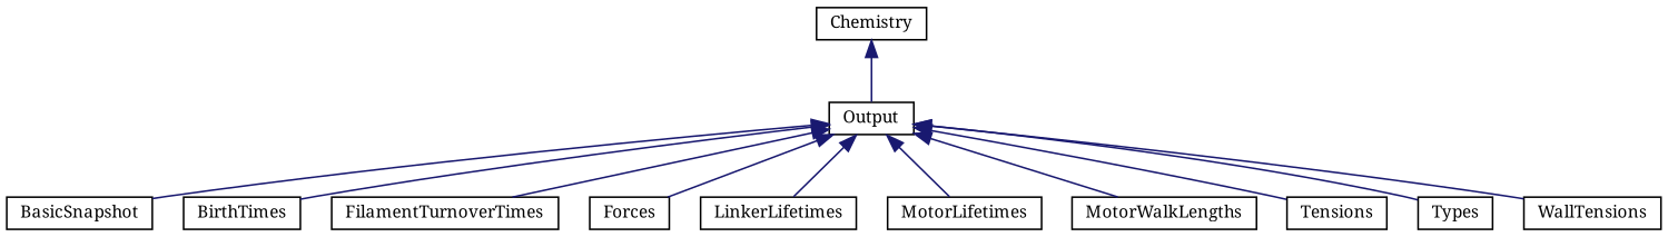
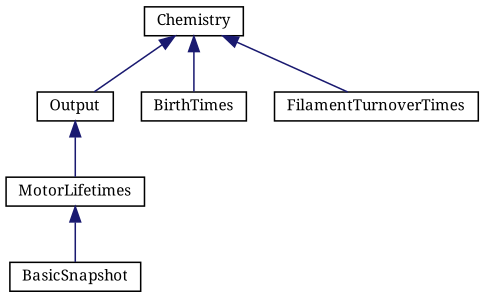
  digraph {
    fontname="Noto Serif"
    rankdir=TB
    node [color=black fillcolor=white fontname="Noto Serif" fontsize=10 shape=record style=filled]
    edge [color=midnightblue dir=back fontname="Noto Serif" fontsize=10 labelfontname=Helvetica labelfontsize=10 style=solid]
    n1 [height=0.2 label=Output width=0.4]
    n2 [height=0.2 label=BasicSnapshot width=0.4]
    n3 [height=0.2 label=BirthTimes width=0.4]
    n4 [height=0.2 label=FilamentTurnoverTimes width=0.4]
-   n5 [height=0.2 label=Forces width=0.4]
-   n6 [height=0.2 label=LinkerLifetimes width=0.4]
    n7 [height=0.2 label=MotorLifetimes width=0.4]
-   n8 [height=0.2 label=MotorWalkLengths width=0.4]
-   n9 [height=0.2 label=Tensions width=0.4]
-   n10 [height=0.2 label=Types width=0.4]
-   n11 [height=0.2 label=WallTensions width=0.4]
    n12 [height=0.2 label=Chemistry width=0.4]
-   n1 -> n2
-   n1 -> n3
-   n1 -> n4
-   n1 -> n5
-   n1 -> n6
+   n7 -> n2
+   n12 -> n3
+   n12 -> n4
    n1 -> n7
-   n1 -> n8
-   n1 -> n9
-   n1 -> n10
-   n1 -> n11
    n12 -> n1
  }
